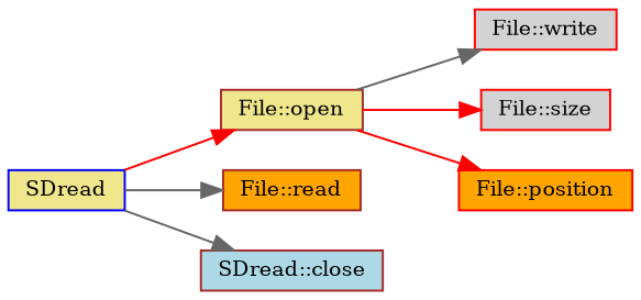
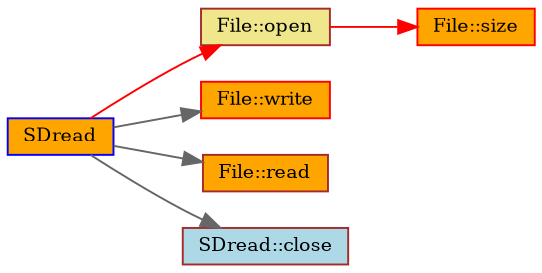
  digraph {
    fontname="DejaVu Serif"
    rankdir=LR
    node [color=brown fillcolor=khaki fontname="DejaVu Serif" fontsize=10 shape=record style=filled]
    edge [color=red fontname="DejaVu Serif" fontsize=10 labelfontname=Helvetica labelfontsize=10 style=solid]
-   n1 [color=blue fontcolor=black height=0.2 label=SDread width=0.4]
+   n1 [color=blue fillcolor=orange fontcolor=black height=0.2 label=SDread width=0.4]
    n2 [height=0.2 label="File::open" width=0.4]
-   n3 [color=red fillcolor=lightgrey height=0.2 label="File::write" width=0.4]
+   n3 [color=red fillcolor=orange height=0.2 label="File::write" width=0.4]
    n4 [fillcolor=orange height=0.2 label="File::read" width=0.4]
    n5 [fillcolor=lightblue height=0.2 label="SDread::close" width=0.4]
-   n6 [color=red fillcolor=lightgrey height=0.2 label="File::size" width=0.4]
-   n7 [color=red fillcolor=orange height=0.2 label="File::position" width=0.4]
+   n6 [color=red fillcolor=orange height=0.2 label="File::size" width=0.4]
    n1 -> n2
-   n2 -> n3 [color=gray40]
+   n1 -> n3 [color=gray40]
    n1 -> n4 [color=gray40]
    n1 -> n5 [color=gray40]
    n2 -> n6
-   n2 -> n7
  }
